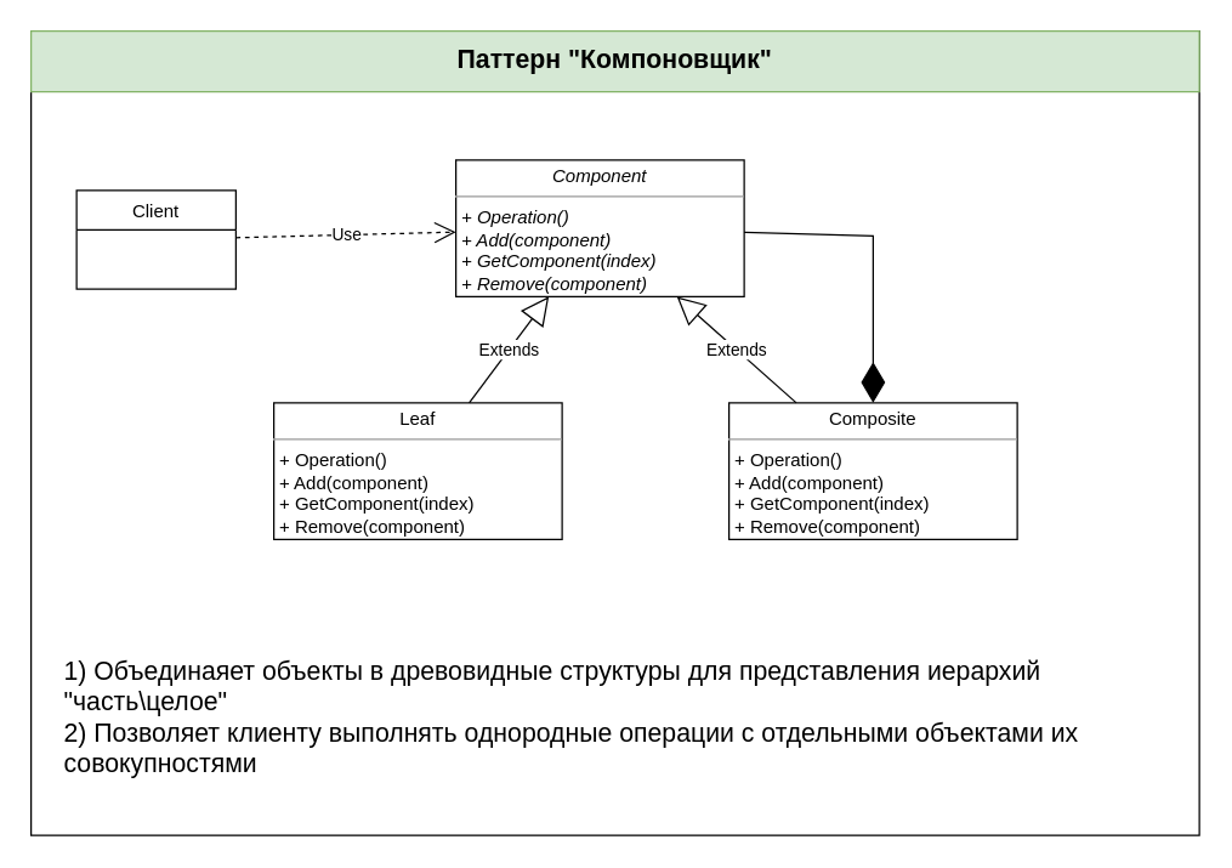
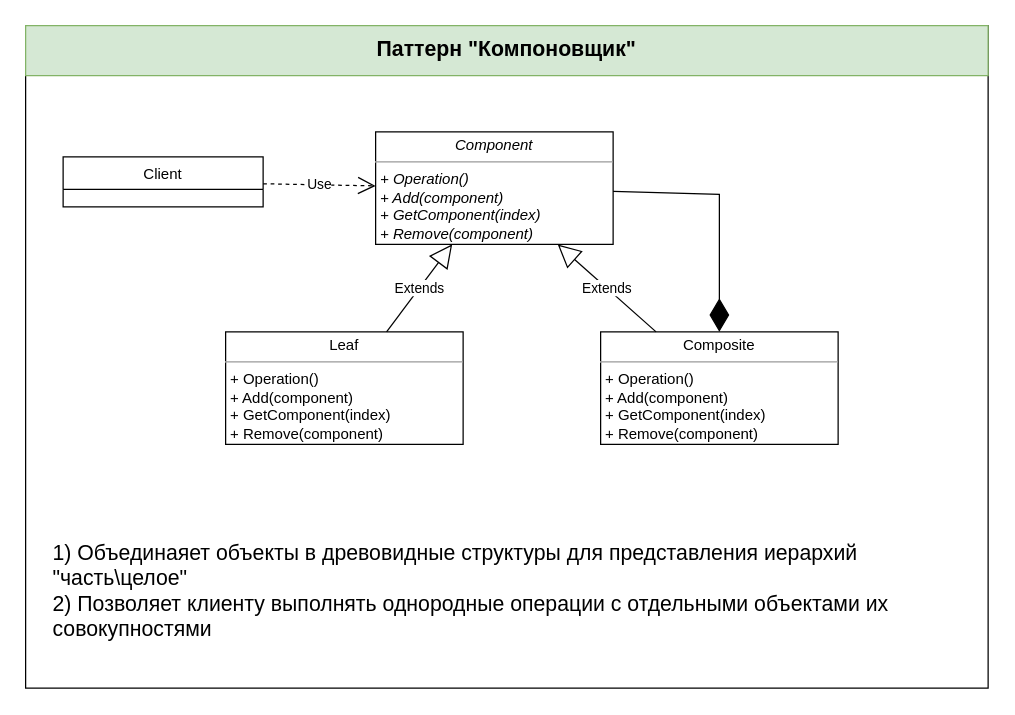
  <mxCell id="0" />
  <mxCell id="1" parent="0" />
  <mxCell id="2" value="" style="rounded=0;whiteSpace=wrap;html=1;" parent="1" vertex="1"><mxGeometry x="20" y="20" width="770" height="530" as="geometry" /></mxCell>
  <mxCell id="3" value="&lt;p style=&quot;margin:0px;margin-top:4px;text-align:center;&quot;&gt;Composite&lt;/p&gt;&lt;hr size=&quot;1&quot;&gt;&lt;p style=&quot;margin:0px;margin-left:4px;&quot;&gt;&lt;span style=&quot;color: rgba(0, 0, 0, 0); font-family: monospace; font-size: 0px;&quot;&gt;%3CmxGraphModel%3E%3Croot%3E%3CmxCell%20id%3D%220%22%2F%3E%3CmxCell%20id%3D%221%22%20parent%3D%220%22%2F%3E%3CmxCell%20id%3D%222%22%20value%3D%22Use%22%20style%3D%22endArrow%3Dopen%3BendSize%3D12%3Bdashed%3D1%3Bhtml%3D1%3Brounded%3D0%3B%22%20edge%3D%221%22%20parent%3D%221%22%3E%3CmxGeometry%20width%3D%22160%22%20relative%3D%221%22%20as%3D%22geometry%22%3E%3CmxPoint%20x%3D%22574%22%20y%3D%22698.187%22%20as%3D%22sourcePoint%22%2F%3E%3CmxPoint%20x%3D%22650%22%20y%3D%22701.215%22%20as%3D%22targetPoint%22%2F%3E%3C%2FmxGeometry%3E%3C%2FmxCell%3E%3C%2Froot%3E%3C%2FmxGraphModel%3E&lt;/span&gt;&lt;span style=&quot;background-color: initial;&quot;&gt;+ Operation()&lt;/span&gt;&lt;br&gt;&lt;/p&gt;&lt;p style=&quot;margin: 0px 0px 0px 4px;&quot;&gt;+ Add(component)&lt;/p&gt;&lt;p style=&quot;margin: 0px 0px 0px 4px;&quot;&gt;+ GetComponent(index)&lt;/p&gt;&lt;p style=&quot;margin: 0px 0px 0px 4px;&quot;&gt;+ Remove(component)&lt;/p&gt;" style="verticalAlign=top;align=left;overflow=fill;fontSize=12;fontFamily=Helvetica;html=1;" parent="1" vertex="1"><mxGeometry x="480" y="265" width="190" height="90" as="geometry" /></mxCell>
- <mxCell id="4" value="Client" style="swimlane;fontStyle=0;childLayout=stackLayout;horizontal=1;startSize=26;fillColor=none;horizontalStack=0;resizeParent=1;resizeParentMax=0;resizeLast=0;collapsible=1;marginBottom=0;" parent="1" vertex="1"><mxGeometry x="50" y="125" width="105" height="65" as="geometry" /></mxCell>
+ <mxCell id="4" value="Client" style="swimlane;fontStyle=0;childLayout=stackLayout;horizontal=1;startSize=26;fillColor=none;horizontalStack=0;resizeParent=1;resizeParentMax=0;resizeLast=0;collapsible=1;marginBottom=0;" parent="1" vertex="1"><mxGeometry x="50" y="125" width="160" height="40" as="geometry" /></mxCell>
  <mxCell id="5" value="&lt;b&gt;&lt;font style=&quot;font-size: 17px;&quot;&gt;Паттерн &quot;Компоновщик&quot;&lt;/font&gt;&lt;/b&gt;" style="text;html=1;strokeColor=#82b366;fillColor=#d5e8d4;align=center;verticalAlign=middle;whiteSpace=wrap;rounded=0;" parent="1" vertex="1"><mxGeometry x="20" y="20" width="770" height="40" as="geometry" /></mxCell>
  <mxCell id="6" value="1) Объединаяет объекты в древовидные структуры для представления иерархий &quot;часть\целое&quot;&lt;br&gt;2) Позволяет клиенту выполнять однородные операции с отдельными объектами их совокупностями" style="text;html=1;strokeColor=none;fillColor=none;align=left;verticalAlign=middle;whiteSpace=wrap;rounded=0;fontSize=17;" parent="1" vertex="1"><mxGeometry x="40" y="405" width="730" height="135" as="geometry" /></mxCell>
  <mxCell id="7" value="&lt;p style=&quot;margin:0px;margin-top:4px;text-align:center;&quot;&gt;Leaf&lt;/p&gt;&lt;hr size=&quot;1&quot;&gt;&lt;p style=&quot;margin:0px;margin-left:4px;&quot;&gt;&lt;span style=&quot;color: rgba(0, 0, 0, 0); font-family: monospace; font-size: 0px;&quot;&gt;%3CmxGraphModel%3E%3Croot%3E%3CmxCell%20id%3D%220%22%2F%3E%3CmxCell%20id%3D%221%22%20parent%3D%220%22%2F%3E%3CmxCell%20id%3D%222%22%20value%3D%22Use%22%20style%3D%22endArrow%3Dopen%3BendSize%3D12%3Bdashed%3D1%3Bhtml%3D1%3Brounded%3D0%3B%22%20edge%3D%221%22%20parent%3D%221%22%3E%3CmxGeometry%20width%3D%22160%22%20relative%3D%221%22%20as%3D%22geometry%22%3E%3CmxPoint%20x%3D%22574%22%20y%3D%22698.187%22%20as%3D%22sourcePoint%22%2F%3E%3CmxPoint%20x%3D%22650%22%20y%3D%22701.215%22%20as%3D%22targetPoint%22%2F%3E%3C%2FmxGeometry%3E%3C%2FmxCell%3E%3C%2Froot%3E%3C%2FmxGraphModel%3E&lt;/span&gt;&lt;span style=&quot;background-color: initial;&quot;&gt;+ Operation()&lt;/span&gt;&lt;br&gt;&lt;/p&gt;&lt;p style=&quot;margin: 0px 0px 0px 4px;&quot;&gt;+ Add(component)&lt;/p&gt;&lt;p style=&quot;margin: 0px 0px 0px 4px;&quot;&gt;+ GetComponent(index)&lt;/p&gt;&lt;p style=&quot;margin: 0px 0px 0px 4px;&quot;&gt;+ Remove(component)&lt;/p&gt;" style="verticalAlign=top;align=left;overflow=fill;fontSize=12;fontFamily=Helvetica;html=1;" parent="1" vertex="1"><mxGeometry x="180" y="265" width="190" height="90" as="geometry" /></mxCell>
  <mxCell id="8" value="&lt;p style=&quot;margin:0px;margin-top:4px;text-align:center;&quot;&gt;&lt;i&gt;Component&lt;/i&gt;&lt;/p&gt;&lt;hr size=&quot;1&quot;&gt;&lt;p style=&quot;margin:0px;margin-left:4px;&quot;&gt;&lt;i&gt;&lt;span style=&quot;color: rgba(0, 0, 0, 0); font-family: monospace; font-size: 0px;&quot;&gt;%3CmxGraphModel%3E%3Croot%3E%3CmxCell%20id%3D%220%22%2F%3E%3CmxCell%20id%3D%221%22%20parent%3D%220%22%2F%3E%3CmxCell%20id%3D%222%22%20value%3D%22Use%22%20style%3D%22endArrow%3Dopen%3BendSize%3D12%3Bdashed%3D1%3Bhtml%3D1%3Brounded%3D0%3B%22%20edge%3D%221%22%20parent%3D%221%22%3E%3CmxGeometry%20width%3D%22160%22%20relative%3D%221%22%20as%3D%22geometry%22%3E%3CmxPoint%20x%3D%22574%22%20y%3D%22698.187%22%20as%3D%22sourcePoint%22%2F%3E%3CmxPoint%20x%3D%22650%22%20y%3D%22701.215%22%20as%3D%22targetPoint%22%2F%3E%3C%2FmxGeometry%3E%3C%2FmxCell%3E%3C%2Froot%3E%3C%2FmxGraphModel%3E&lt;/span&gt;&lt;span style=&quot;background-color: initial;&quot;&gt;+ Operation()&lt;/span&gt;&lt;br&gt;&lt;/i&gt;&lt;/p&gt;&lt;p style=&quot;margin: 0px 0px 0px 4px;&quot;&gt;&lt;i&gt;+ Add(component)&lt;/i&gt;&lt;/p&gt;&lt;p style=&quot;margin: 0px 0px 0px 4px;&quot;&gt;&lt;i&gt;+ GetComponent(index)&lt;/i&gt;&lt;/p&gt;&lt;p style=&quot;margin: 0px 0px 0px 4px;&quot;&gt;&lt;i&gt;+ Remove(component)&lt;/i&gt;&lt;/p&gt;" style="verticalAlign=top;align=left;overflow=fill;fontSize=12;fontFamily=Helvetica;html=1;" parent="1" vertex="1"><mxGeometry x="300" y="105" width="190" height="90" as="geometry" /></mxCell>
  <mxCell id="9" value="Extends" style="endArrow=block;endSize=16;endFill=0;html=1;rounded=0;" parent="1" source="7" target="8" edge="1"><mxGeometry width="160" relative="1" as="geometry"><mxPoint x="240" y="175" as="sourcePoint" /><mxPoint x="400" y="175" as="targetPoint" /></mxGeometry></mxCell>
  <mxCell id="10" value="Extends" style="endArrow=block;endSize=16;endFill=0;html=1;rounded=0;" parent="1" source="3" target="8" edge="1"><mxGeometry width="160" relative="1" as="geometry"><mxPoint x="445.938" y="275" as="sourcePoint" /><mxPoint x="494.062" y="205" as="targetPoint" /></mxGeometry></mxCell>
  <mxCell id="11" value="" style="endArrow=diamondThin;endFill=1;endSize=24;html=1;rounded=0;" parent="1" source="8" target="3" edge="1"><mxGeometry width="160" relative="1" as="geometry"><mxPoint x="240" y="175" as="sourcePoint" /><mxPoint x="400" y="175" as="targetPoint" /><Array as="points"><mxPoint x="575" y="155" /></Array></mxGeometry></mxCell>
  <mxCell id="12" value="Use" style="endArrow=open;endSize=12;dashed=1;html=1;rounded=0;" parent="1" source="4" target="8" edge="1"><mxGeometry width="160" relative="1" as="geometry"><mxPoint x="240" y="175" as="sourcePoint" /><mxPoint x="400" y="175" as="targetPoint" /></mxGeometry></mxCell>
